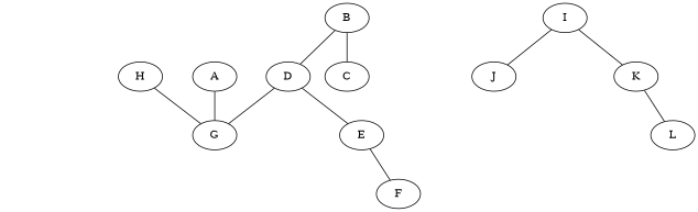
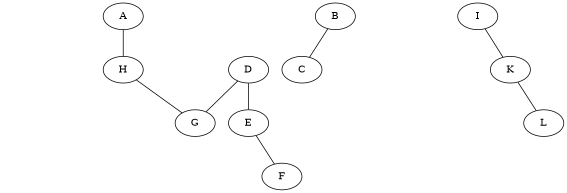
  graph {
    fontname="DejaVu Serif"
    node [fontname="DejaVu Serif"]
    edge [fontname="DejaVu Serif"]
    A
    H
    B
    C
    NULLB [style=invis]
    D
    NULLH [style=invis]
    NULLH1 [style=invis]
    G
    E
    NULLD [style=invis]
    I
-   J
    NULLI [style=invis]
    K
    NULLE [style=invis]
    F
    NULLK [style=invis]
    L
-   A -- G
+   A -- H
    H -- NULLH [style=invis]
    H -- NULLH1 [style=invis]
    H -- G
    B -- C
    B -- NULLB [style=invis]
-   B -- D
    D -- G
    D -- E
    D -- NULLD [style=invis]
    E -- NULLE [style=invis]
    E -- F
-   I -- J
    I -- NULLI [style=invis]
    I -- K
    K -- NULLK [style=invis]
    K -- L
  }
